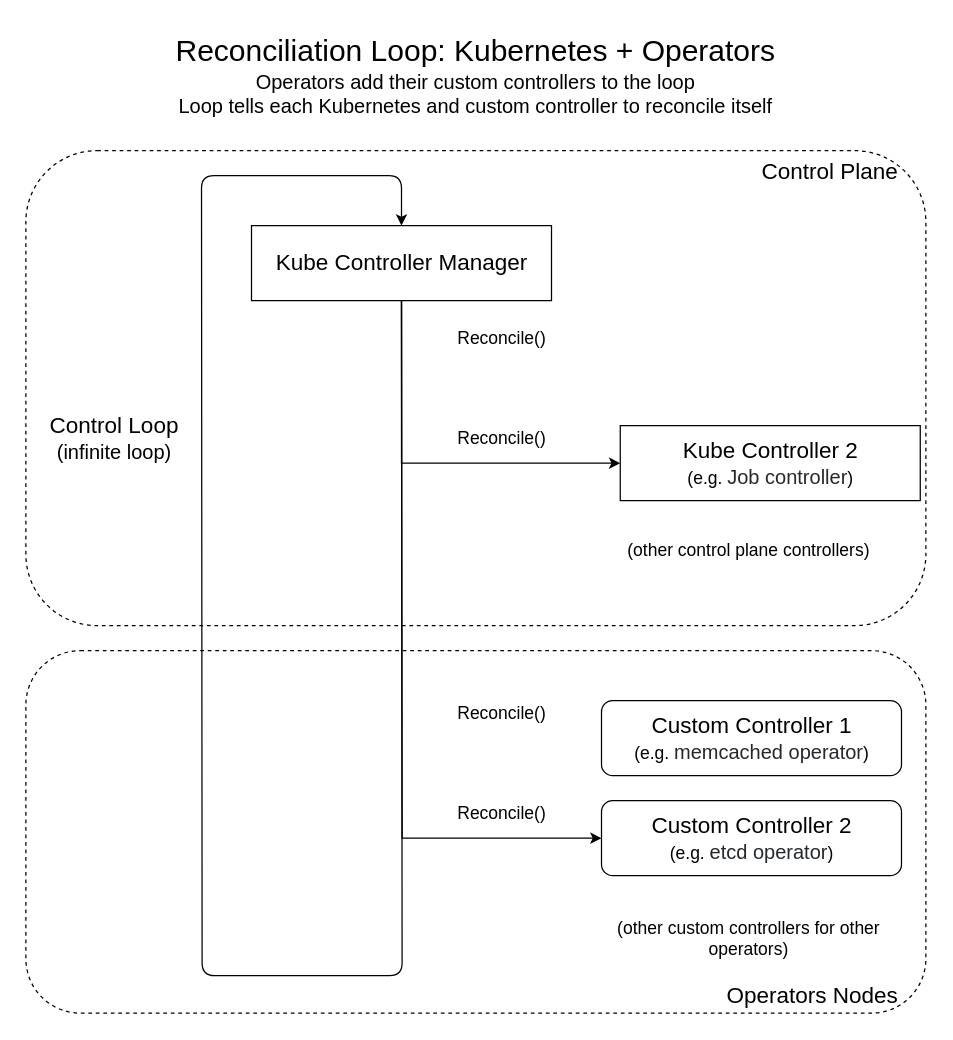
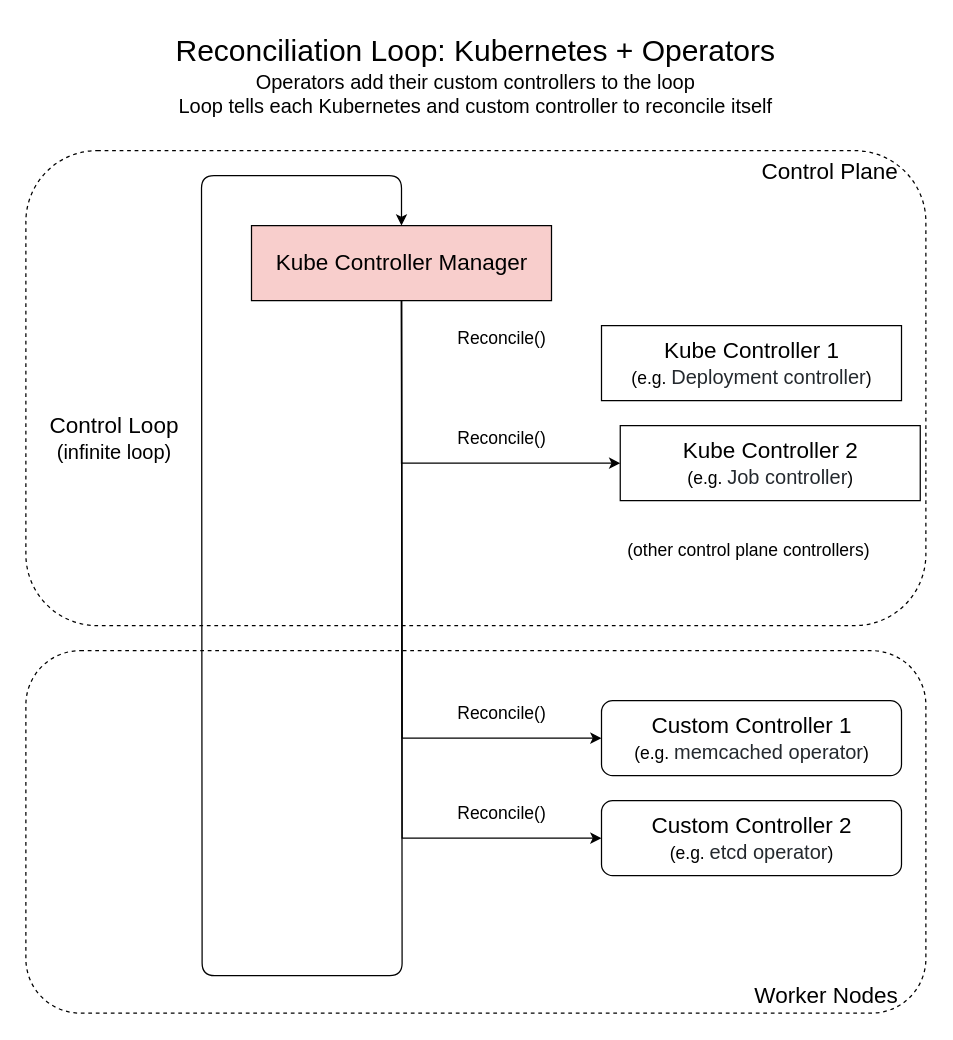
  <mxCell id="0" />
  <mxCell id="1" parent="0" />
- <mxCell id="2" value="&lt;font style=&quot;font-size: 18px&quot;&gt;Operators Nodes&amp;nbsp; &amp;nbsp;&amp;nbsp;&lt;/font&gt;" style="rounded=1;whiteSpace=wrap;html=1;fillColor=none;dashed=1;verticalAlign=bottom;align=right;" vertex="1" parent="1"><mxGeometry x="20" y="520" width="720" height="290" as="geometry" /></mxCell>
+ <mxCell id="2" value="&lt;font style=&quot;font-size: 18px&quot;&gt;Worker Nodes&amp;nbsp; &amp;nbsp;&amp;nbsp;&lt;/font&gt;" style="rounded=1;whiteSpace=wrap;html=1;fillColor=none;dashed=1;verticalAlign=bottom;align=right;" vertex="1" parent="1"><mxGeometry x="20" y="520" width="720" height="290" as="geometry" /></mxCell>
  <mxCell id="3" value="&lt;font style=&quot;font-size: 18px&quot;&gt;Control Plane&amp;nbsp; &amp;nbsp;&amp;nbsp;&lt;/font&gt;" style="rounded=1;whiteSpace=wrap;html=1;fillColor=none;dashed=1;verticalAlign=top;align=right;" vertex="1" parent="1"><mxGeometry x="20" y="120" width="720" height="380" as="geometry" /></mxCell>
- <mxCell id="4" value="&lt;font style=&quot;font-size: 18px&quot;&gt;Kube Controller Manager&lt;/font&gt;" style="rounded=0;whiteSpace=wrap;html=1;" parent="1" vertex="1"><mxGeometry x="200.5" y="180" width="240" height="60" as="geometry" /></mxCell>
+ <mxCell id="4" value="&lt;font style=&quot;font-size: 18px&quot;&gt;Kube Controller Manager&lt;/font&gt;" style="rounded=0;whiteSpace=wrap;html=1;fillColor=#f8cecc;" parent="1" vertex="1"><mxGeometry x="200.5" y="180" width="240" height="60" as="geometry" /></mxCell>
+ <mxCell id="5" value="&lt;font&gt;&lt;span style=&quot;font-size: 18px&quot;&gt;Kube Controller 1&lt;/span&gt;&lt;br&gt;&lt;font style=&quot;font-size: 14px&quot;&gt;(e.g.&amp;nbsp;&lt;span style=&quot;color: rgb(36 , 41 , 46) ; font-family: , , &amp;#34;segoe ui&amp;#34; , &amp;#34;helvetica&amp;#34; , &amp;#34;arial&amp;#34; , sans-serif , &amp;#34;apple color emoji&amp;#34; , &amp;#34;segoe ui emoji&amp;#34; ; font-size: 16px ; background-color: rgb(255 , 255 , 255)&quot;&gt;Deployment controller&lt;/span&gt;)&lt;/font&gt;&lt;br&gt;&lt;/font&gt;" style="rounded=0;whiteSpace=wrap;html=1;" parent="1" vertex="1"><mxGeometry x="480.5" y="260" width="240" height="60" as="geometry" /></mxCell>
  <mxCell id="6" value="&lt;font&gt;&lt;span style=&quot;font-size: 18px&quot;&gt;Kube Controller 2&lt;/span&gt;&lt;br&gt;&lt;font style=&quot;font-size: 14px&quot;&gt;(e.g.&amp;nbsp;&lt;span style=&quot;color: rgb(36 , 41 , 46) ; font-family: , , &amp;#34;segoe ui&amp;#34; , &amp;#34;helvetica&amp;#34; , &amp;#34;arial&amp;#34; , sans-serif , &amp;#34;apple color emoji&amp;#34; , &amp;#34;segoe ui emoji&amp;#34; ; font-size: 16px ; background-color: rgb(255 , 255 , 255)&quot;&gt;Job&lt;/span&gt;&lt;span style=&quot;color: rgb(36 , 41 , 46) ; font-family: , , &amp;#34;segoe ui&amp;#34; , &amp;#34;helvetica&amp;#34; , &amp;#34;arial&amp;#34; , sans-serif , &amp;#34;apple color emoji&amp;#34; , &amp;#34;segoe ui emoji&amp;#34; ; font-size: 16px ; background-color: rgb(255 , 255 , 255)&quot;&gt;&amp;nbsp;controller&lt;/span&gt;)&lt;/font&gt;&lt;br&gt;&lt;/font&gt;" style="rounded=0;whiteSpace=wrap;html=1;" parent="1" vertex="1"><mxGeometry x="495.5" y="340" width="240" height="60" as="geometry" /></mxCell>
  <mxCell id="7" value="&lt;font&gt;&lt;span style=&quot;font-size: 18px&quot;&gt;Custom Controller 1&lt;/span&gt;&lt;br&gt;&lt;font style=&quot;font-size: 14px&quot;&gt;(e.g. &lt;/font&gt;&lt;font&gt;&lt;font color=&quot;#24292e&quot;&gt;&lt;span style=&quot;font-size: 16px ; background-color: rgb(255 , 255 , 255)&quot;&gt;memcached operator&lt;/span&gt;&lt;/font&gt;&lt;span style=&quot;font-size: 14px&quot;&gt;)&lt;/span&gt;&lt;/font&gt;&lt;br&gt;&lt;/font&gt;" style="whiteSpace=wrap;html=1;rounded=1;" parent="1" vertex="1"><mxGeometry x="480.5" y="560" width="240" height="60" as="geometry" /></mxCell>
  <mxCell id="8" value="&lt;font&gt;&lt;span style=&quot;font-size: 18px&quot;&gt;Custom Controller 2&lt;/span&gt;&lt;br&gt;&lt;font style=&quot;font-size: 14px&quot;&gt;(e.g. &lt;/font&gt;&lt;font&gt;&lt;font color=&quot;#24292e&quot;&gt;&lt;span style=&quot;font-size: 16px ; background-color: rgb(255 , 255 , 255)&quot;&gt;etcd operator&lt;/span&gt;&lt;/font&gt;&lt;span style=&quot;font-size: 14px&quot;&gt;)&lt;/span&gt;&lt;/font&gt;&lt;br&gt;&lt;/font&gt;" style="whiteSpace=wrap;html=1;rounded=1;" parent="1" vertex="1"><mxGeometry x="480.5" y="640" width="240" height="60" as="geometry" /></mxCell>
  <mxCell id="9" value="" style="endArrow=classic;html=1;strokeWidth=1;exitX=0.5;exitY=1;exitDx=0;exitDy=0;entryX=0;entryY=0.5;entryDx=0;entryDy=0;rounded=0;" parent="1" source="4" target="6" edge="1"><mxGeometry width="50" height="50" relative="1" as="geometry"><mxPoint x="320.5" y="320" as="sourcePoint" /><mxPoint x="380.5" y="370" as="targetPoint" /><Array as="points"><mxPoint x="320.5" y="370" /></Array></mxGeometry></mxCell>
+ <mxCell id="10" value="" style="endArrow=classic;html=1;strokeWidth=1;exitX=0.5;exitY=1;exitDx=0;exitDy=0;entryX=0;entryY=0.5;entryDx=0;entryDy=0;rounded=0;" parent="1" source="4" target="7" edge="1"><mxGeometry width="50" height="50" relative="1" as="geometry"><mxPoint x="320.5" y="460" as="sourcePoint" /><mxPoint x="380.5" y="510" as="targetPoint" /><Array as="points"><mxPoint x="321" y="590" /></Array></mxGeometry></mxCell>
  <mxCell id="11" value="" style="endArrow=classic;html=1;strokeWidth=1;exitX=0.5;exitY=1;exitDx=0;exitDy=0;entryX=0;entryY=0.5;entryDx=0;entryDy=0;rounded=0;" parent="1" source="4" target="8" edge="1"><mxGeometry width="50" height="50" relative="1" as="geometry"><mxPoint x="320.5" y="540" as="sourcePoint" /><mxPoint x="380.5" y="590" as="targetPoint" /><Array as="points"><mxPoint x="321" y="670" /></Array></mxGeometry></mxCell>
  <mxCell id="12" value="&lt;font style=&quot;font-size: 14px&quot;&gt;(other control plane controllers)&lt;/font&gt;" style="text;html=1;strokeColor=none;fillColor=none;align=center;verticalAlign=middle;whiteSpace=wrap;rounded=0;dashed=1;" parent="1" vertex="1"><mxGeometry x="480.5" y="430" width="235" height="20" as="geometry" /></mxCell>
- <mxCell id="13" value="&lt;font style=&quot;font-size: 14px&quot;&gt;(other custom controllers for other operators)&lt;/font&gt;" style="text;html=1;strokeColor=none;fillColor=none;align=center;verticalAlign=middle;whiteSpace=wrap;rounded=0;dashed=1;" parent="1" vertex="1"><mxGeometry x="480.5" y="730" width="235" height="40" as="geometry" /></mxCell>
  <mxCell id="14" value="&lt;font style=&quot;font-size: 14px&quot;&gt;Reconcile()&lt;/font&gt;" style="text;html=1;strokeColor=none;fillColor=none;align=center;verticalAlign=middle;whiteSpace=wrap;rounded=0;dashed=1;" parent="1" vertex="1"><mxGeometry x="330.5" y="260" width="140" height="20" as="geometry" /></mxCell>
  <mxCell id="15" value="&lt;font style=&quot;font-size: 14px&quot;&gt;Reconcile()&lt;/font&gt;" style="text;html=1;strokeColor=none;fillColor=none;align=center;verticalAlign=middle;whiteSpace=wrap;rounded=0;dashed=1;" parent="1" vertex="1"><mxGeometry x="330.5" y="340" width="140" height="20" as="geometry" /></mxCell>
  <mxCell id="16" value="&lt;font style=&quot;font-size: 14px&quot;&gt;Reconcile()&lt;/font&gt;" style="text;html=1;strokeColor=none;fillColor=none;align=center;verticalAlign=middle;whiteSpace=wrap;rounded=0;dashed=1;" parent="1" vertex="1"><mxGeometry x="330.5" y="560" width="140" height="20" as="geometry" /></mxCell>
  <mxCell id="17" value="&lt;font style=&quot;font-size: 14px&quot;&gt;Reconcile()&lt;/font&gt;" style="text;html=1;strokeColor=none;fillColor=none;align=center;verticalAlign=middle;whiteSpace=wrap;rounded=0;dashed=1;" parent="1" vertex="1"><mxGeometry x="330.5" y="640" width="140" height="20" as="geometry" /></mxCell>
  <mxCell id="18" value="" style="endArrow=classic;html=1;strokeWidth=1;exitX=0.5;exitY=1;exitDx=0;exitDy=0;entryX=0.5;entryY=0;entryDx=0;entryDy=0;rounded=1;" parent="1" source="4" target="4" edge="1"><mxGeometry width="50" height="50" relative="1" as="geometry"><mxPoint x="320.5" y="350" as="sourcePoint" /><mxPoint x="320.5" y="140" as="targetPoint" /><Array as="points"><mxPoint x="321" y="780" /><mxPoint x="161" y="780" /><mxPoint x="160.5" y="140" /><mxPoint x="320.5" y="140" /></Array></mxGeometry></mxCell>
  <mxCell id="19" value="&lt;font&gt;&lt;span style=&quot;font-size: 18px&quot;&gt;Control Loop&lt;/span&gt;&lt;br&gt;&lt;font size=&quot;3&quot;&gt;(infinite loop)&lt;/font&gt;&lt;br&gt;&lt;/font&gt;" style="text;html=1;strokeColor=none;fillColor=none;align=center;verticalAlign=middle;whiteSpace=wrap;rounded=0;dashed=1;" parent="1" vertex="1"><mxGeometry x="30.5" y="325" width="120" height="50" as="geometry" /></mxCell>
  <mxCell id="20" value="&lt;font&gt;&lt;span style=&quot;font-size: 24px&quot;&gt;Reconciliation Loop: Kubernetes + Operators&lt;/span&gt;&lt;br&gt;&lt;font size=&quot;3&quot;&gt;Operators add their custom controllers to the loop&lt;br&gt;&lt;/font&gt;&lt;font style=&quot;font-size: 16px&quot;&gt;Loop tells each Kubernetes and custom controller to reconcile itself&lt;/font&gt;&lt;u&gt;&lt;br&gt;&lt;/u&gt;&lt;/font&gt;" style="text;html=1;strokeColor=none;fillColor=none;align=center;verticalAlign=middle;whiteSpace=wrap;rounded=0;" parent="1" vertex="1"><mxGeometry x="121" y="20" width="518" height="80" as="geometry" /></mxCell>
